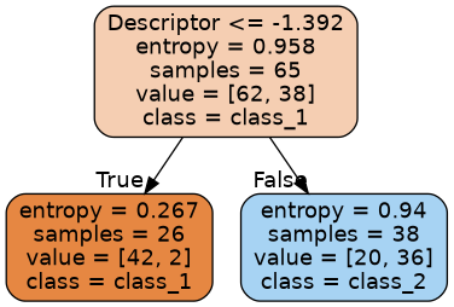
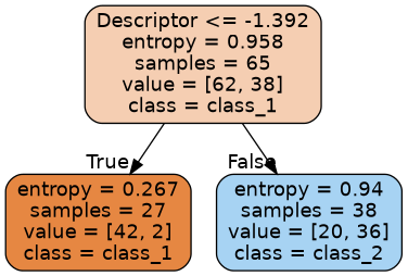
  digraph {
    node [color=black fontname=helvetica shape=box style="filled, rounded"]
    edge [fontname=helvetica labeldistance=2.5]
    n1 [fillcolor="#f5ceb2" label="Descriptor <= -1.392\nentropy = 0.958\nsamples = 65\nvalue = [62, 38]\nclass = class_1"]
-   n2 [fillcolor="#e68742" label="entropy = 0.267\nsamples = 26\nvalue = [42, 2]\nclass = class_1"]
+   n2 [fillcolor="#e68742" label="entropy = 0.267\nsamples = 27\nvalue = [42, 2]\nclass = class_1"]
    n3 [fillcolor="#a7d3f3" label="entropy = 0.94\nsamples = 38\nvalue = [20, 36]\nclass = class_2"]
    n1 -> n2 [headlabel=True labelangle=45]
    n1 -> n3 [headlabel=False labelangle=-45]
  }
